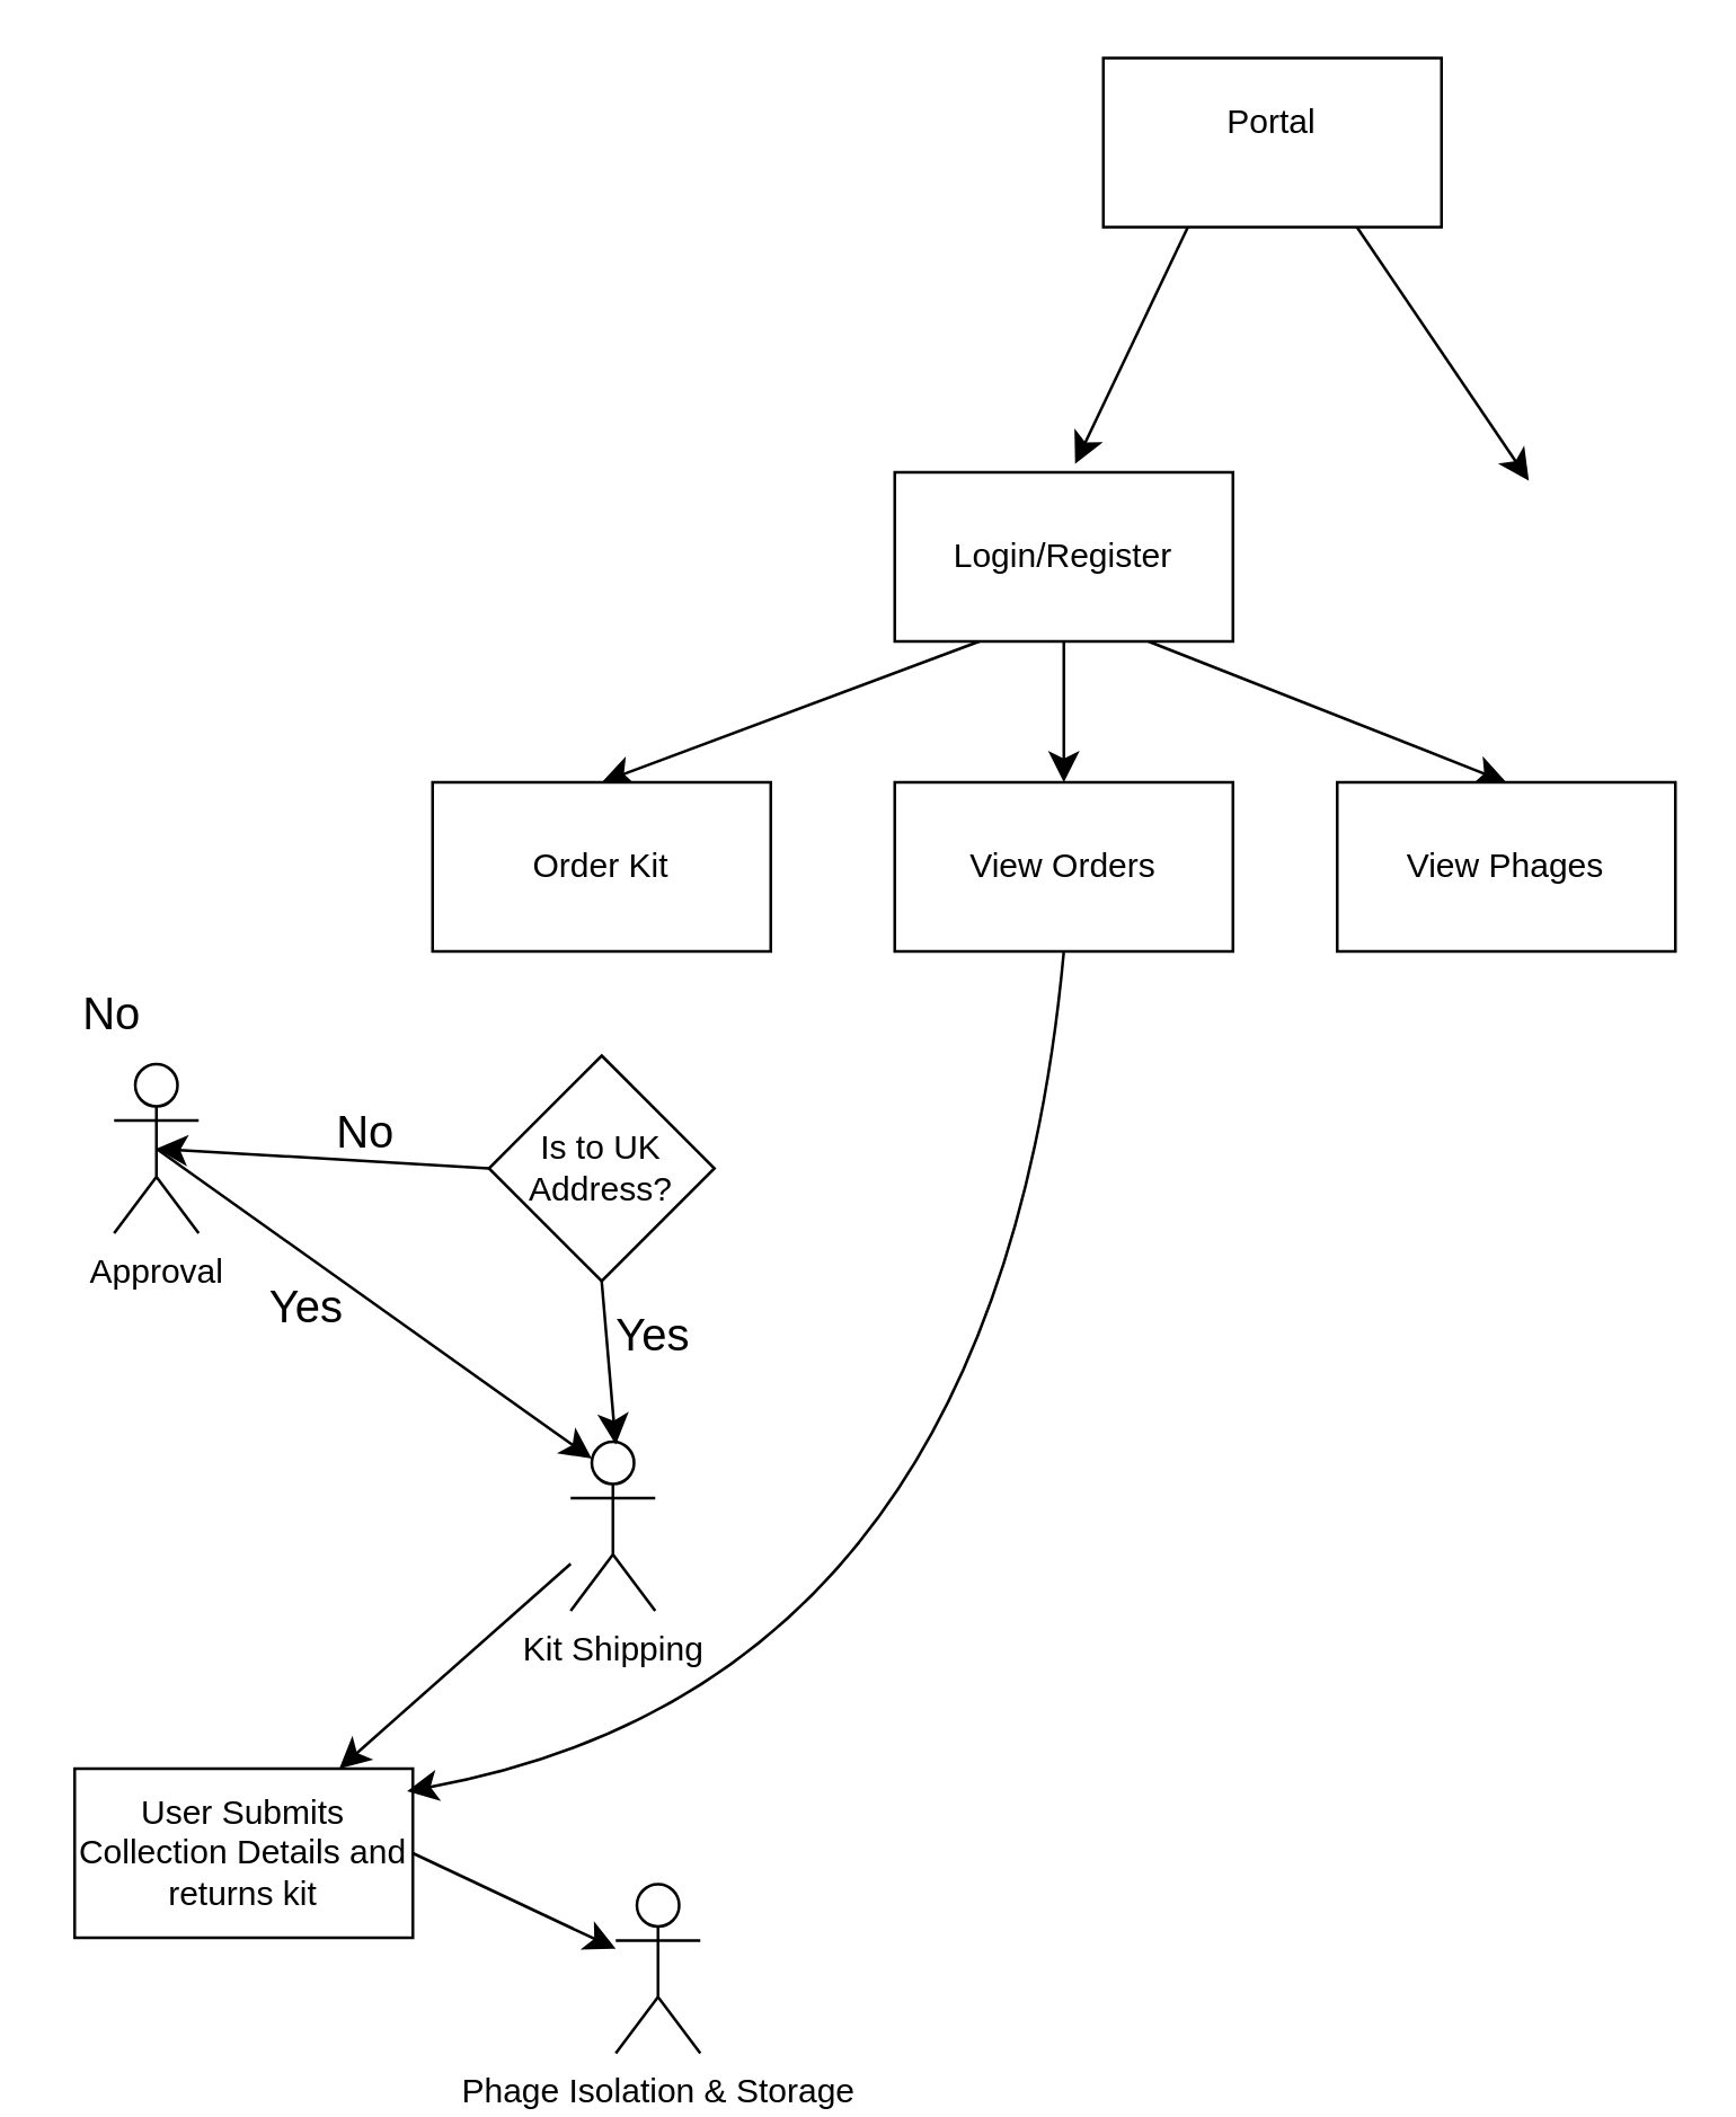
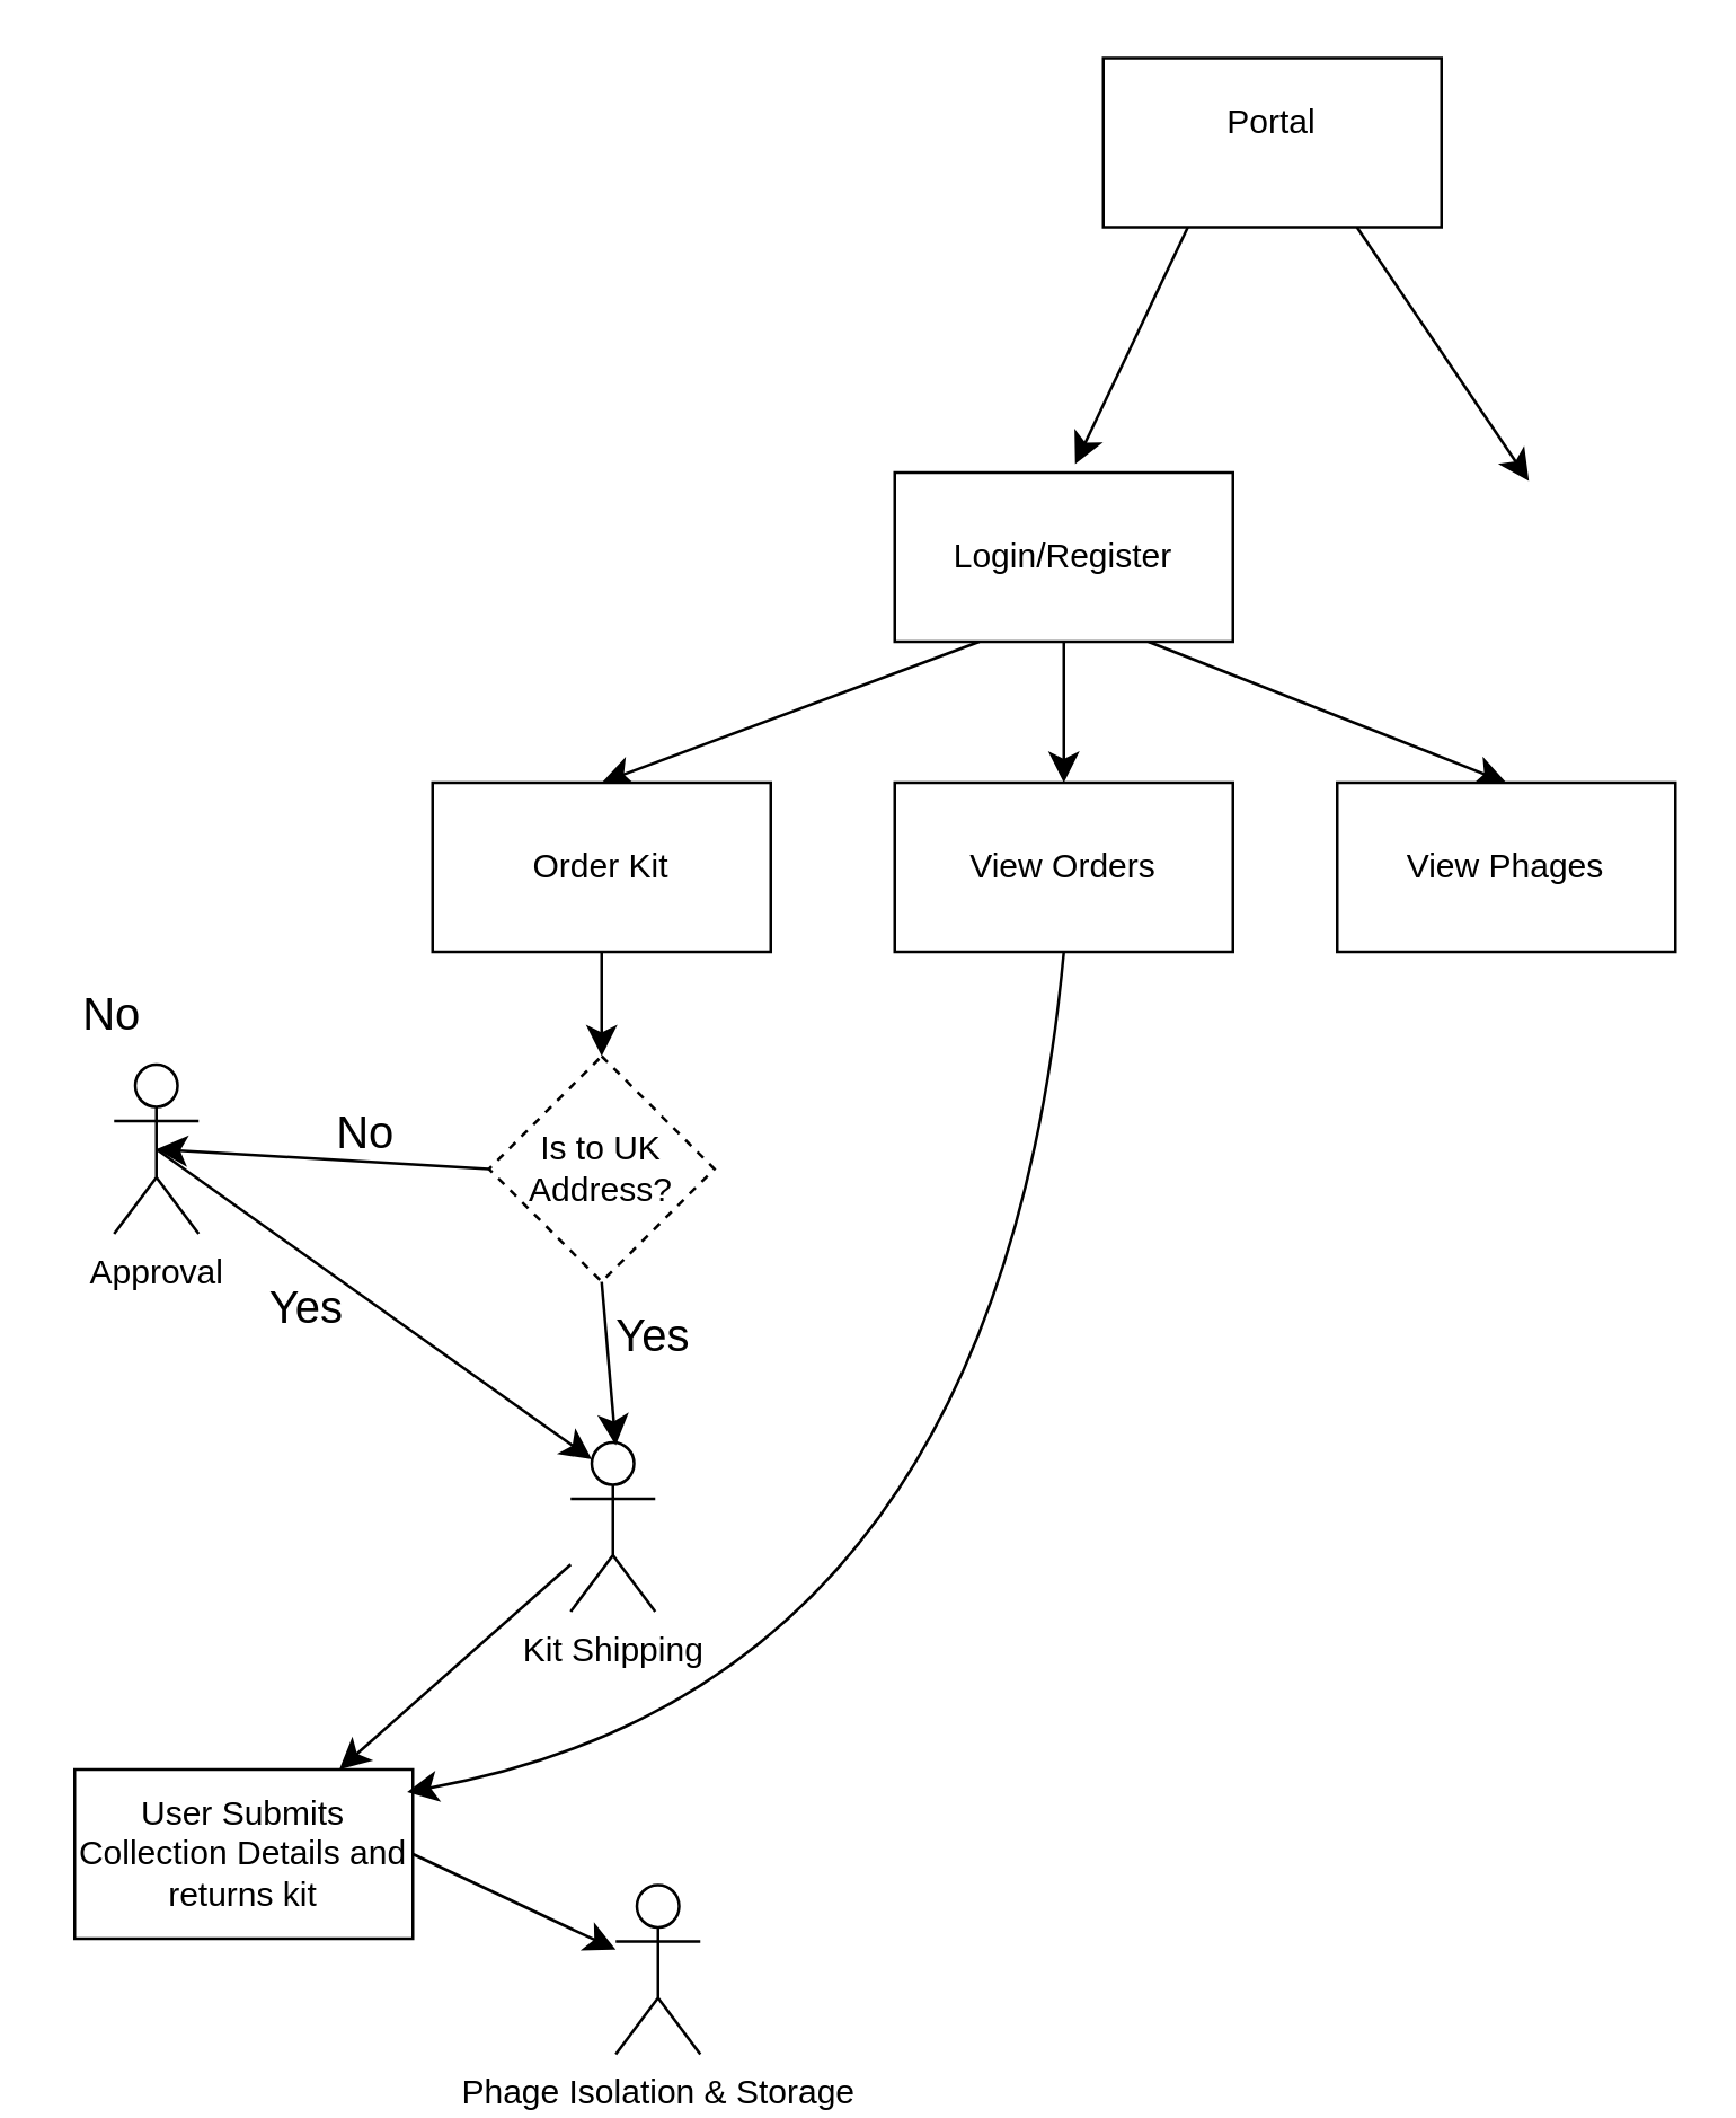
  <mxCell id="0" />
  <mxCell id="1" parent="0" />
  <mxCell id="2" style="edgeStyle=none;curved=1;rounded=0;orthogonalLoop=1;jettySize=auto;html=1;exitX=0.75;exitY=1;exitDx=0;exitDy=0;fontSize=12;startSize=8;endSize=8;" edge="1" parent="1" source="4"><mxGeometry relative="1" as="geometry"><mxPoint x="542" y="170" as="targetPoint" /></mxGeometry></mxCell>
  <mxCell id="3" style="edgeStyle=none;curved=1;rounded=0;orthogonalLoop=1;jettySize=auto;html=1;exitX=0.25;exitY=1;exitDx=0;exitDy=0;fontSize=12;startSize=8;endSize=8;" edge="1" parent="1" source="4"><mxGeometry relative="1" as="geometry"><mxPoint x="381" y="164" as="targetPoint" /></mxGeometry></mxCell>
  <mxCell id="4" value="&lt;div&gt;Portal&lt;/div&gt;&lt;div&gt;&lt;br&gt;&lt;/div&gt;" style="rounded=0;whiteSpace=wrap;html=1;" vertex="1" parent="1"><mxGeometry x="391" y="20" width="120" height="60" as="geometry" /></mxCell>
  <mxCell id="5" style="edgeStyle=none;curved=1;rounded=0;orthogonalLoop=1;jettySize=auto;html=1;exitX=0.25;exitY=1;exitDx=0;exitDy=0;entryX=0.5;entryY=0;entryDx=0;entryDy=0;fontSize=12;startSize=8;endSize=8;" edge="1" parent="1" source="8" target="10"><mxGeometry relative="1" as="geometry" /></mxCell>
  <mxCell id="6" style="edgeStyle=none;curved=1;rounded=0;orthogonalLoop=1;jettySize=auto;html=1;exitX=0.5;exitY=1;exitDx=0;exitDy=0;entryX=0.5;entryY=0;entryDx=0;entryDy=0;fontSize=12;startSize=8;endSize=8;" edge="1" parent="1" source="8" target="11"><mxGeometry relative="1" as="geometry" /></mxCell>
  <mxCell id="7" style="edgeStyle=none;curved=1;rounded=0;orthogonalLoop=1;jettySize=auto;html=1;exitX=0.75;exitY=1;exitDx=0;exitDy=0;entryX=0.5;entryY=0;entryDx=0;entryDy=0;fontSize=12;startSize=8;endSize=8;" edge="1" parent="1" source="8" target="12"><mxGeometry relative="1" as="geometry" /></mxCell>
  <mxCell id="8" value="&lt;div&gt;Login/Register&lt;/div&gt;" style="rounded=0;whiteSpace=wrap;html=1;" vertex="1" parent="1"><mxGeometry x="317" y="167" width="120" height="60" as="geometry" /></mxCell>
+ <mxCell id="9" style="edgeStyle=none;curved=1;rounded=0;orthogonalLoop=1;jettySize=auto;html=1;exitX=0.5;exitY=1;exitDx=0;exitDy=0;entryX=0.5;entryY=0;entryDx=0;entryDy=0;fontSize=12;startSize=8;endSize=8;" edge="1" parent="1" source="10" target="16"><mxGeometry relative="1" as="geometry" /></mxCell>
  <mxCell id="10" value="Order Kit" style="rounded=0;whiteSpace=wrap;html=1;" vertex="1" parent="1"><mxGeometry x="153" y="277" width="120" height="60" as="geometry" /></mxCell>
  <mxCell id="11" value="View Orders" style="rounded=0;whiteSpace=wrap;html=1;" vertex="1" parent="1"><mxGeometry x="317" y="277" width="120" height="60" as="geometry" /></mxCell>
  <mxCell id="12" value="View Phages" style="rounded=0;whiteSpace=wrap;html=1;" vertex="1" parent="1"><mxGeometry x="474" y="277" width="120" height="60" as="geometry" /></mxCell>
  <mxCell id="13" style="edgeStyle=none;curved=1;rounded=0;orthogonalLoop=1;jettySize=auto;html=1;fontSize=12;startSize=8;endSize=8;" edge="1" parent="1" source="14" target="25"><mxGeometry relative="1" as="geometry" /></mxCell>
  <mxCell id="14" value="&lt;div&gt;Kit Shipping&lt;/div&gt;" style="shape=umlActor;verticalLabelPosition=bottom;verticalAlign=top;html=1;outlineConnect=0;" vertex="1" parent="1"><mxGeometry x="202" y="511" width="30" height="60" as="geometry" /></mxCell>
  <mxCell id="15" style="edgeStyle=none;curved=1;rounded=0;orthogonalLoop=1;jettySize=auto;html=1;exitX=0.5;exitY=1;exitDx=0;exitDy=0;fontSize=12;startSize=8;endSize=8;" edge="1" parent="1" source="16"><mxGeometry relative="1" as="geometry"><mxPoint x="218" y="512" as="targetPoint" /></mxGeometry></mxCell>
- <mxCell id="16" value="Is to UK Address?" style="rhombus;whiteSpace=wrap;html=1;" vertex="1" parent="1"><mxGeometry x="173" y="374" width="80" height="80" as="geometry" /></mxCell>
+ <mxCell id="16" value="Is to UK Address?" style="rhombus;whiteSpace=wrap;html=1;dashed=1;" vertex="1" parent="1"><mxGeometry x="173" y="374" width="80" height="80" as="geometry" /></mxCell>
  <mxCell id="17" style="edgeStyle=none;curved=1;rounded=0;orthogonalLoop=1;jettySize=auto;html=1;exitX=0.5;exitY=0.5;exitDx=0;exitDy=0;exitPerimeter=0;fontSize=12;startSize=8;endSize=8;entryX=0.25;entryY=0.1;entryDx=0;entryDy=0;entryPerimeter=0;" edge="1" parent="1" source="18" target="14"><mxGeometry relative="1" as="geometry"><mxPoint x="173" y="485" as="targetPoint" /></mxGeometry></mxCell>
  <mxCell id="18" value="&lt;div&gt;Approval&lt;/div&gt;" style="shape=umlActor;verticalLabelPosition=bottom;verticalAlign=top;html=1;outlineConnect=0;" vertex="1" parent="1"><mxGeometry x="40" y="377" width="30" height="60" as="geometry" /></mxCell>
  <mxCell id="19" style="edgeStyle=none;curved=1;rounded=0;orthogonalLoop=1;jettySize=auto;html=1;exitX=0;exitY=0.5;exitDx=0;exitDy=0;entryX=0.5;entryY=0.5;entryDx=0;entryDy=0;entryPerimeter=0;fontSize=12;startSize=8;endSize=8;" edge="1" parent="1" source="16" target="18"><mxGeometry relative="1" as="geometry" /></mxCell>
  <mxCell id="20" value="No" style="text;html=1;align=center;verticalAlign=middle;resizable=0;points=[];autosize=1;strokeColor=none;fillColor=none;fontSize=16;" vertex="1" parent="1"><mxGeometry x="110" y="385" width="38" height="31" as="geometry" /></mxCell>
  <mxCell id="21" value="&lt;div&gt;Yes&lt;/div&gt;" style="text;html=1;align=center;verticalAlign=middle;resizable=0;points=[];autosize=1;strokeColor=none;fillColor=none;fontSize=16;" vertex="1" parent="1"><mxGeometry x="209" y="457" width="44" height="31" as="geometry" /></mxCell>
  <mxCell id="22" value="No" style="text;html=1;align=center;verticalAlign=middle;resizable=0;points=[];autosize=1;strokeColor=none;fillColor=none;fontSize=16;" vertex="1" parent="1"><mxGeometry x="20" y="343" width="38" height="31" as="geometry" /></mxCell>
  <mxCell id="23" value="&lt;div&gt;Yes&lt;/div&gt;" style="text;html=1;align=center;verticalAlign=middle;resizable=0;points=[];autosize=1;strokeColor=none;fillColor=none;fontSize=16;" vertex="1" parent="1"><mxGeometry x="86" y="447" width="44" height="31" as="geometry" /></mxCell>
  <mxCell id="24" style="edgeStyle=none;curved=1;rounded=0;orthogonalLoop=1;jettySize=auto;html=1;exitX=1;exitY=0.5;exitDx=0;exitDy=0;fontSize=12;startSize=8;endSize=8;" edge="1" parent="1" source="25" target="26"><mxGeometry relative="1" as="geometry" /></mxCell>
  <mxCell id="25" value="&lt;div&gt;User Submits Collection Details and returns kit&lt;/div&gt;" style="rounded=0;whiteSpace=wrap;html=1;" vertex="1" parent="1"><mxGeometry x="26" y="627" width="120" height="60" as="geometry" /></mxCell>
  <mxCell id="26" value="&lt;div&gt;Phage Isolation &amp;amp; Storage&lt;/div&gt;" style="shape=umlActor;verticalLabelPosition=bottom;verticalAlign=top;html=1;outlineConnect=0;" vertex="1" parent="1"><mxGeometry x="218" y="668" width="30" height="60" as="geometry" /></mxCell>
  <mxCell id="27" style="edgeStyle=none;curved=1;rounded=0;orthogonalLoop=1;jettySize=auto;html=1;exitX=0.5;exitY=1;exitDx=0;exitDy=0;entryX=0.983;entryY=0.133;entryDx=0;entryDy=0;entryPerimeter=0;fontSize=12;startSize=8;endSize=8;" edge="1" parent="1" source="11" target="25"><mxGeometry relative="1" as="geometry"><Array as="points"><mxPoint x="353" y="597" /></Array></mxGeometry></mxCell>
